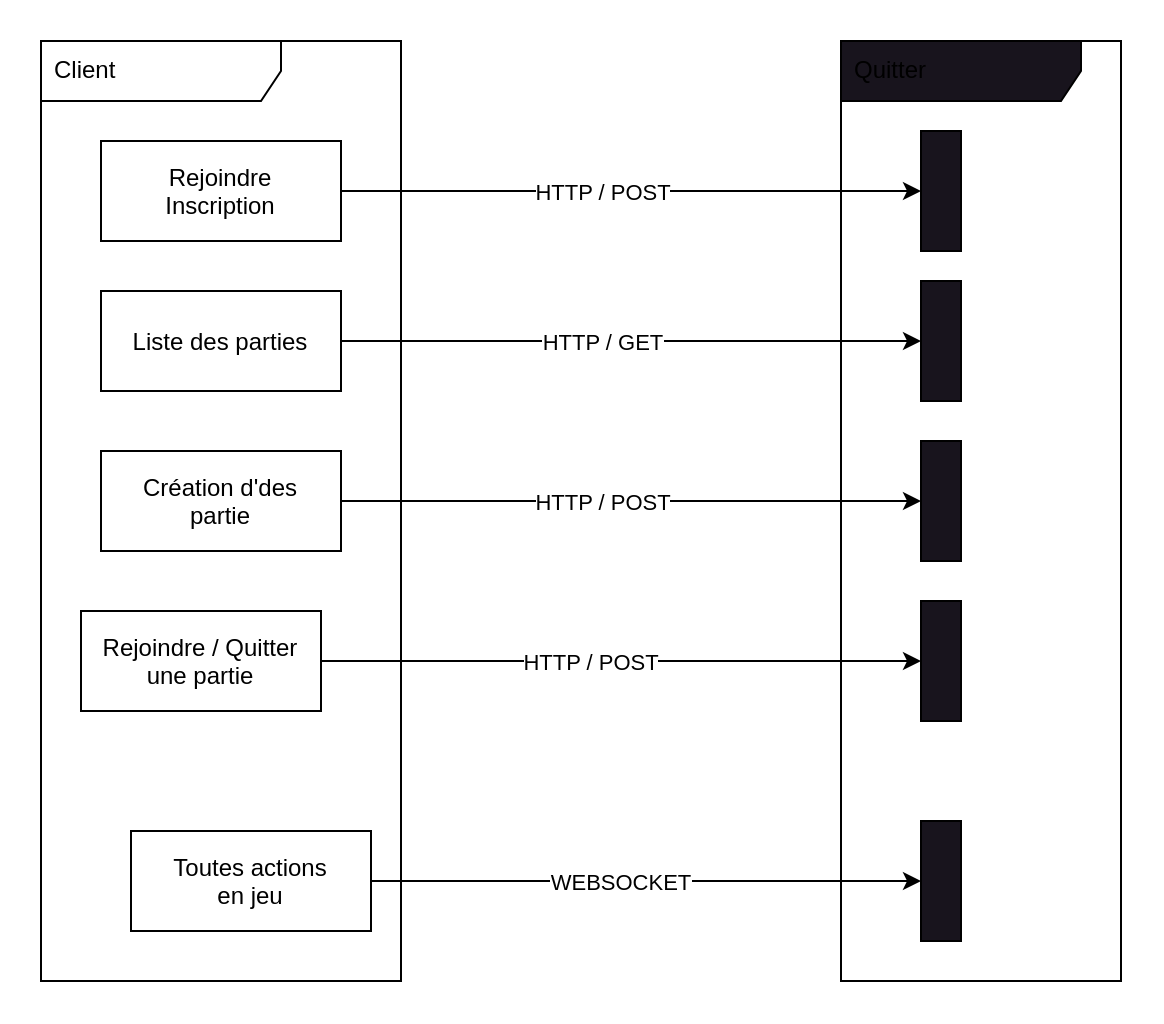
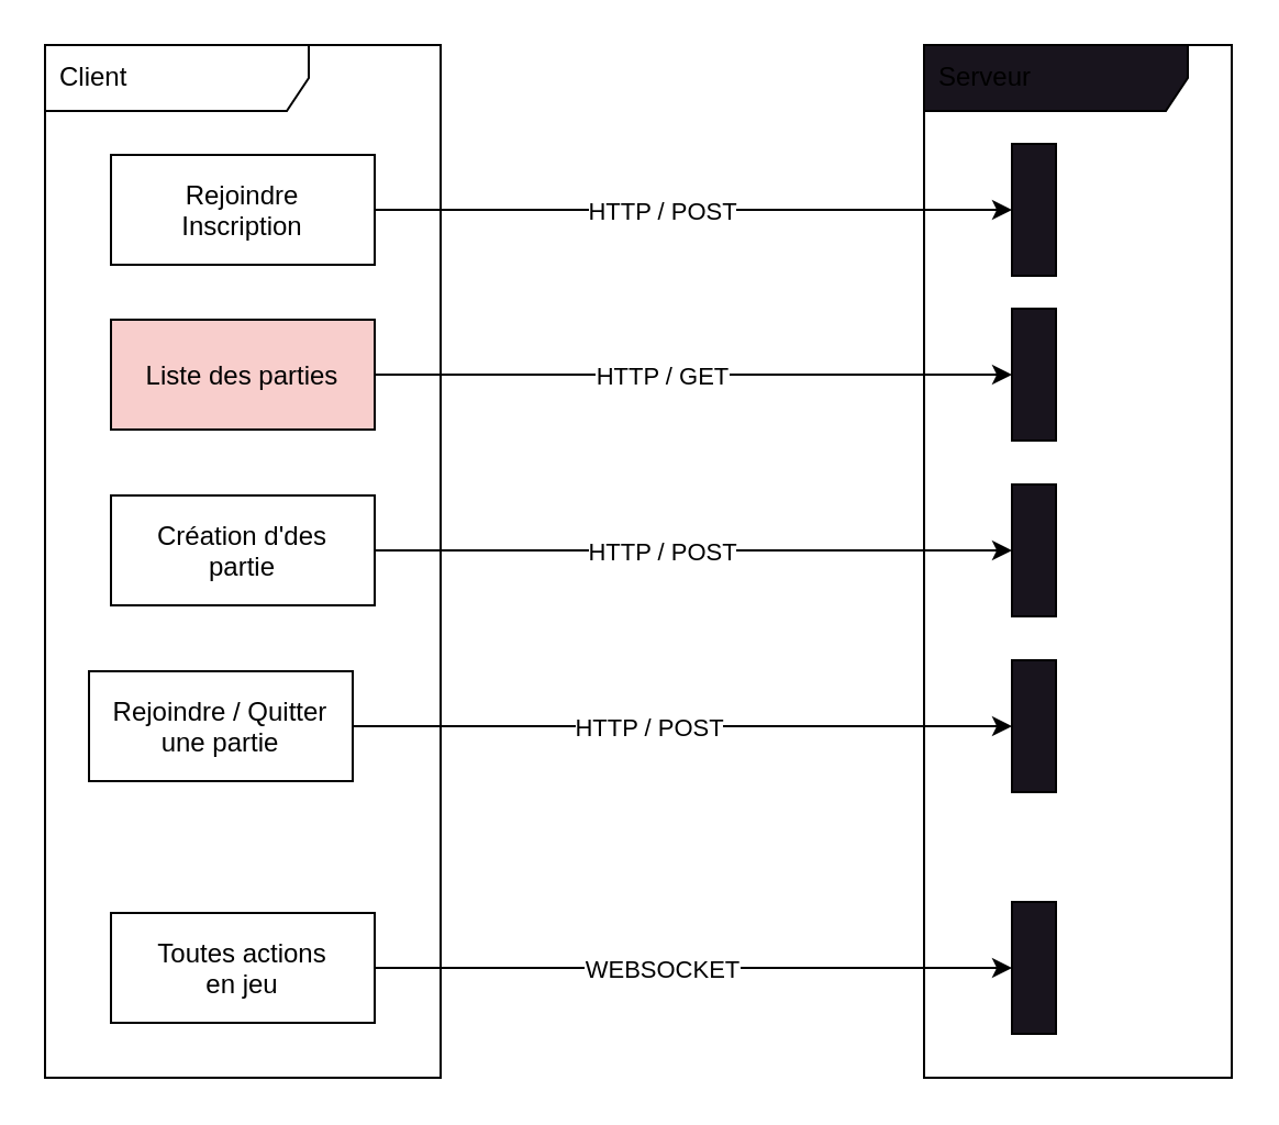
  <mxCell id="0" />
  <mxCell id="1" parent="0" />
  <mxCell id="2" value="Client" style="shape=umlFrame;whiteSpace=wrap;html=1;width=120;height=30;boundedLbl=1;verticalAlign=middle;align=left;spacingLeft=5;" vertex="1" parent="1"><mxGeometry x="20" y="20" width="180" height="470" as="geometry" /></mxCell>
- <mxCell id="3" value="Quitter" style="shape=umlFrame;whiteSpace=wrap;html=1;width=120;height=30;boundedLbl=1;verticalAlign=middle;align=left;spacingLeft=5;fillColor=rgb(24, 20, 29);" vertex="1" parent="1"><mxGeometry x="420" y="20" width="140" height="470" as="geometry" /></mxCell>
+ <mxCell id="3" value="Serveur" style="shape=umlFrame;whiteSpace=wrap;html=1;width=120;height=30;boundedLbl=1;verticalAlign=middle;align=left;spacingLeft=5;fillColor=rgb(24, 20, 29);" vertex="1" parent="1"><mxGeometry x="420" y="20" width="140" height="470" as="geometry" /></mxCell>
  <mxCell id="4" value="" style="edgeStyle=none;html=1;" edge="1" parent="1" source="6" target="7"><mxGeometry relative="1" as="geometry" /></mxCell>
  <mxCell id="5" value="HTTP / POST" style="edgeLabel;html=1;align=center;verticalAlign=middle;resizable=0;points=[];" vertex="1" connectable="0" parent="4"><mxGeometry x="-0.241" y="1" relative="1" as="geometry"><mxPoint x="20" y="1" as="offset" /></mxGeometry></mxCell>
  <mxCell id="6" value="Rejoindre&#10;Inscription" style="fontStyle=0;" vertex="1" parent="1"><mxGeometry x="50" y="70" width="120" height="50" as="geometry" /></mxCell>
  <mxCell id="7" value="" style="whiteSpace=wrap;html=1;fillColor=rgb(24, 20, 29);fontStyle=0;" vertex="1" parent="1"><mxGeometry x="460" y="65" width="20" height="60" as="geometry" /></mxCell>
  <mxCell id="8" value="" style="edgeStyle=none;html=1;" edge="1" parent="1" source="10" target="11"><mxGeometry relative="1" as="geometry" /></mxCell>
  <mxCell id="9" value="HTTP / GET" style="edgeLabel;html=1;align=center;verticalAlign=middle;resizable=0;points=[];" vertex="1" connectable="0" parent="8"><mxGeometry x="-0.241" y="1" relative="1" as="geometry"><mxPoint x="20" y="1" as="offset" /></mxGeometry></mxCell>
- <mxCell id="10" value="Liste des parties" style="fontStyle=0;" vertex="1" parent="1"><mxGeometry x="50" y="145" width="120" height="50" as="geometry" /></mxCell>
+ <mxCell id="10" value="Liste des parties" style="fontStyle=0;fillColor=#f8cecc;" vertex="1" parent="1"><mxGeometry x="50" y="145" width="120" height="50" as="geometry" /></mxCell>
  <mxCell id="11" value="" style="whiteSpace=wrap;html=1;fillColor=rgb(24, 20, 29);fontStyle=0;" vertex="1" parent="1"><mxGeometry x="460" y="140" width="20" height="60" as="geometry" /></mxCell>
  <mxCell id="12" value="" style="edgeStyle=none;html=1;" edge="1" parent="1" source="14" target="15"><mxGeometry relative="1" as="geometry" /></mxCell>
  <mxCell id="13" value="HTTP / POST" style="edgeLabel;html=1;align=center;verticalAlign=middle;resizable=0;points=[];" vertex="1" connectable="0" parent="12"><mxGeometry x="-0.241" y="1" relative="1" as="geometry"><mxPoint x="20" y="1" as="offset" /></mxGeometry></mxCell>
  <mxCell id="14" value="Création d'des&#10;partie" style="fontStyle=0;" vertex="1" parent="1"><mxGeometry x="50" y="225" width="120" height="50" as="geometry" /></mxCell>
  <mxCell id="15" value="" style="whiteSpace=wrap;html=1;fillColor=rgb(24, 20, 29);fontStyle=0;" vertex="1" parent="1"><mxGeometry x="460" y="220" width="20" height="60" as="geometry" /></mxCell>
  <mxCell id="16" value="" style="edgeStyle=none;html=1;" edge="1" parent="1" source="18" target="19"><mxGeometry relative="1" as="geometry" /></mxCell>
  <mxCell id="17" value="HTTP / POST" style="edgeLabel;html=1;align=center;verticalAlign=middle;resizable=0;points=[];" vertex="1" connectable="0" parent="16"><mxGeometry x="-0.241" y="1" relative="1" as="geometry"><mxPoint x="20" y="1" as="offset" /></mxGeometry></mxCell>
  <mxCell id="18" value="Rejoindre / Quitter&#10;une partie" style="fontStyle=0;" vertex="1" parent="1"><mxGeometry x="40" y="305" width="120" height="50" as="geometry" /></mxCell>
  <mxCell id="19" value="" style="whiteSpace=wrap;html=1;fillColor=rgb(24, 20, 29);fontStyle=0;" vertex="1" parent="1"><mxGeometry x="460" y="300" width="20" height="60" as="geometry" /></mxCell>
  <mxCell id="20" value="" style="edgeStyle=none;html=1;" edge="1" parent="1" source="22" target="23"><mxGeometry relative="1" as="geometry" /></mxCell>
  <mxCell id="21" value="WEBSOCKET" style="edgeLabel;html=1;align=center;verticalAlign=middle;resizable=0;points=[];" vertex="1" connectable="0" parent="20"><mxGeometry x="-0.241" y="1" relative="1" as="geometry"><mxPoint x="20" y="1" as="offset" /></mxGeometry></mxCell>
- <mxCell id="22" value="Toutes actions&#10;en jeu" style="fontStyle=0;" vertex="1" parent="1"><mxGeometry x="65" y="415" width="120" height="50" as="geometry" /></mxCell>
+ <mxCell id="22" value="Toutes actions&#10;en jeu" style="fontStyle=0;" vertex="1" parent="1"><mxGeometry x="50" y="415" width="120" height="50" as="geometry" /></mxCell>
  <mxCell id="23" value="" style="whiteSpace=wrap;html=1;fillColor=rgb(24, 20, 29);fontStyle=0;" vertex="1" parent="1"><mxGeometry x="460" y="410" width="20" height="60" as="geometry" /></mxCell>
